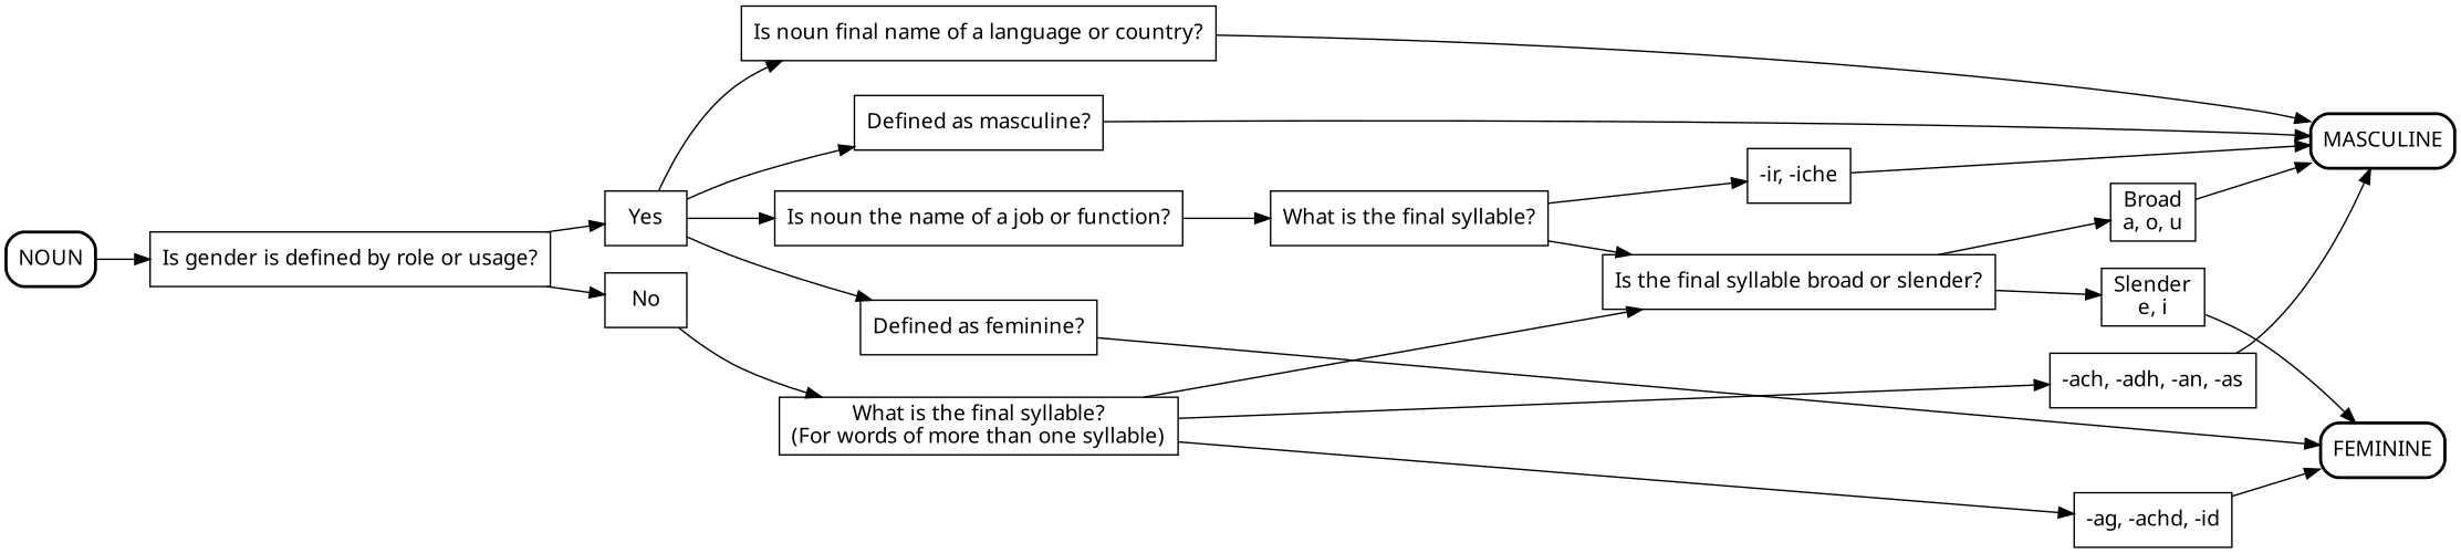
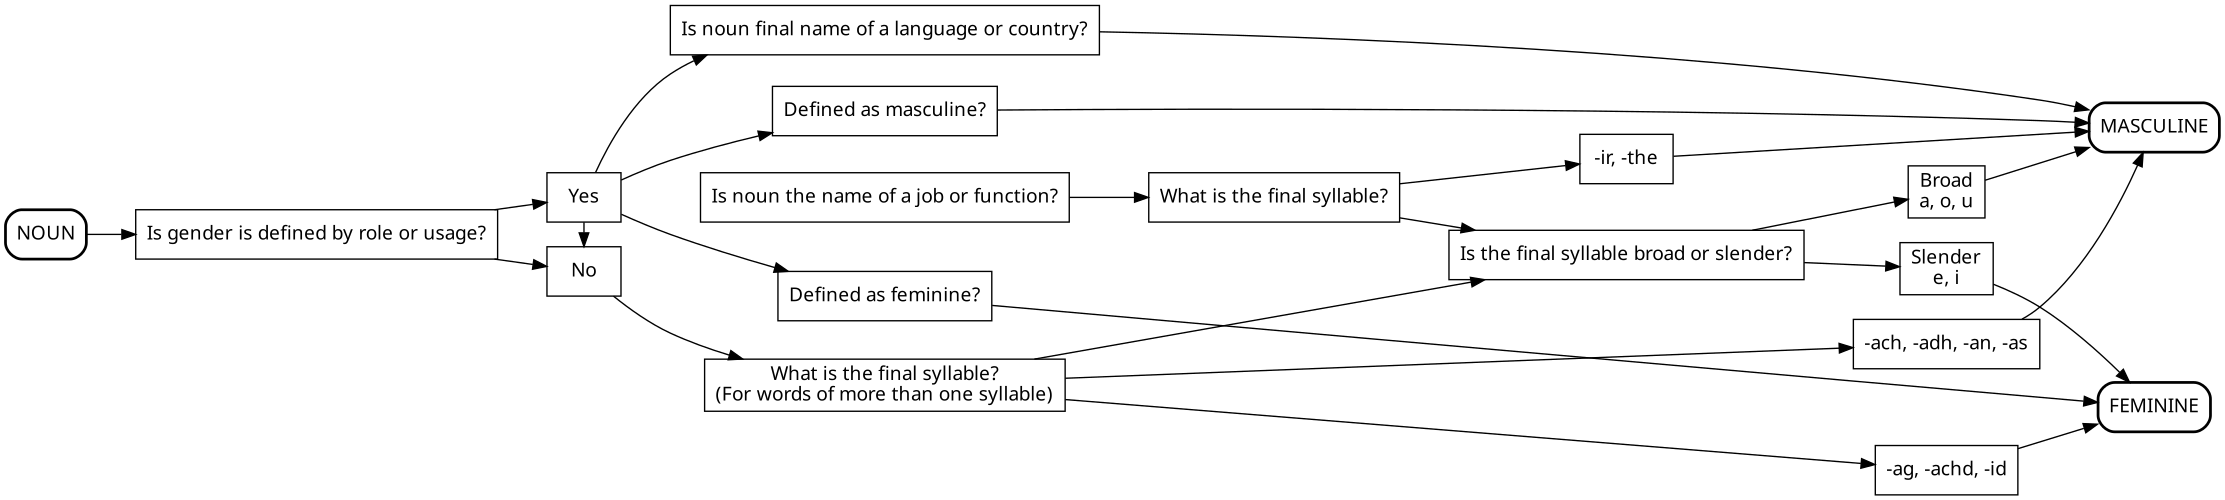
  digraph {
    fontname="Noto Sans"
    rankdir=LR
    node [fontname="Noto Sans" shape=box]
    edge [fontname="Noto Sans"]
    n1 [label=Yes]
    n2 [label=No]
    n3 [label="Defined as feminine?"]
    n4 [label="Defined as masculine?"]
    n5 [label="Is noun final name of a language or country?"]
    n6 [label="What is the final syllable?\n(For words of more than one syllable)"]
    n7 [label="Is noun the name of a job or function?"]
    n8 [label="-ag, -achd, -id"]
    n9 [label="-ach, -adh, -an, -as"]
    n10 [label="Slender\ne, i"]
    n11 [label="Broad\na, o, u"]
    n12 [label=FEMININE style="rounded, bold"]
    n13 [label=MASCULINE style="rounded, bold"]
    n14 [label="Is the final syllable broad or slender?"]
    n15 [label="What is the final syllable?"]
    n16 [label=NOUN style="rounded, bold"]
    n17 [label="Is gender is defined by role or usage?"]
-   n18 [label="-ir, -iche"]
+   n18 [label="-ir, -the"]
    subgraph sub_1 {
      rank=same
      n1
      n2
    }
    subgraph sub_2 {
      rank=same
      n3
      n4
      n5
      n6
      n7
    }
    subgraph sub_3 {
      rank=same
      n8
      n9
    }
    subgraph sub_4 {
      rank=same
      n10
      n11
    }
    subgraph sub_5 {
      rank=same
      n12
      n13
    }
    n1 -> n3
    n1 -> n4
    n1 -> n5
-   n1 -> n7
+   n1 -> n2
    n2 -> n6
    n3 -> n12
    n4 -> n13
    n5 -> n13
    n6 -> n8
    n6 -> n9
    n6 -> n14
    n7 -> n15
    n8 -> n12
    n9 -> n13
    n10 -> n12
    n11 -> n13
    n14 -> n10
    n14 -> n11
    n15 -> n14
    n15 -> n18
    n16 -> n17
    n17 -> n1
    n17 -> n2
    n18 -> n13
  }
